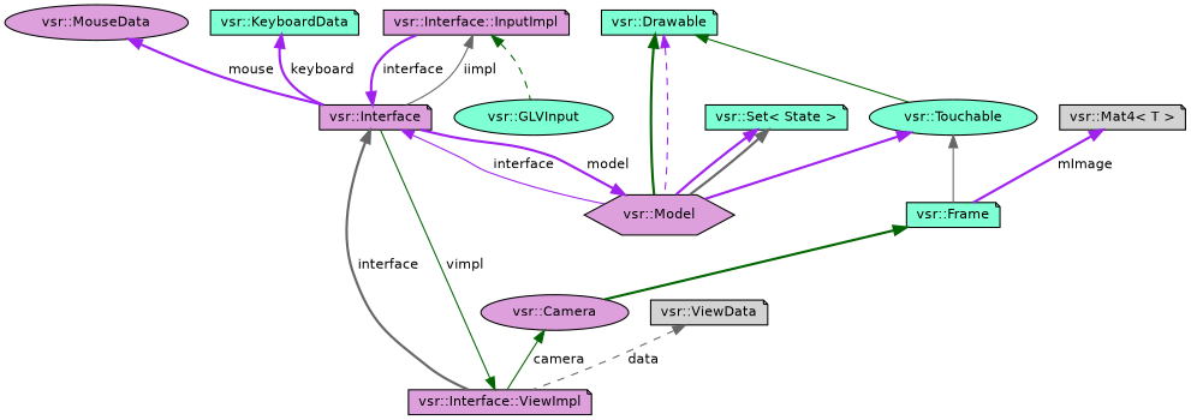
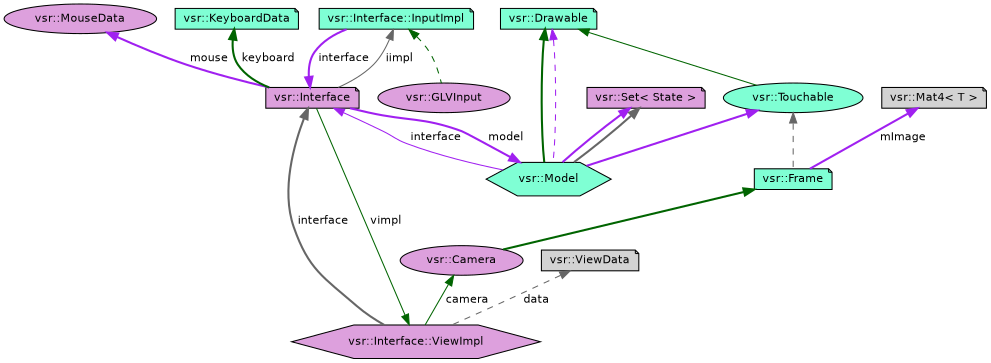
  digraph {
    node [color=black fillcolor=plum fontname=Helvetica fontsize=11 shape=note style=filled]
    edge [color=purple dir=back fontname=Helvetica fontsize=11 labelfontname=Helvetica labelfontsize=11 style=bold]
-   n1 [fillcolor=aquamarine fontcolor=black height=0.2 label="vsr::GLVInput" shape=ellipse width=0.4]
-   n2 [height=0.2 label="vsr::Interface::InputImpl" width=0.4]
+   n1 [fontcolor=black height=0.2 label="vsr::GLVInput" shape=ellipse width=0.4]
+   n2 [fillcolor=aquamarine height=0.2 label="vsr::Interface::InputImpl" width=0.4]
    n3 [height=0.2 label="vsr::Interface" width=0.4]
-   n4 [height=0.2 label="vsr::Model" shape=hexagon width=0.4]
-   n5 [height=0.2 label="vsr::Interface::ViewImpl" width=0.4]
+   n4 [fillcolor=aquamarine height=0.2 label="vsr::Model" shape=hexagon width=0.4]
+   n5 [height=0.2 label="vsr::Interface::ViewImpl" shape=hexagon width=0.4]
    n6 [height=0.2 label="vsr::MouseData" shape=ellipse width=0.4]
    n7 [fillcolor=aquamarine height=0.2 label="vsr::KeyboardData" width=0.4]
-   n8 [fillcolor=aquamarine height=0.2 label="vsr::Set\< State \>" width=0.4]
+   n8 [height=0.2 label="vsr::Set\< State \>" width=0.4]
    n9 [fillcolor=aquamarine height=0.2 label="vsr::Drawable" width=0.4]
    n10 [fillcolor=aquamarine height=0.2 label="vsr::Touchable" shape=ellipse width=0.4]
    n11 [fillcolor=aquamarine height=0.2 label="vsr::Frame" width=0.4]
    n12 [height=0.2 label="vsr::Camera" shape=ellipse width=0.4]
    n13 [fillcolor=lightgrey height=0.2 label="vsr::Mat4\< T \>" width=0.4]
    n14 [fillcolor=lightgrey height=0.2 label="vsr::ViewData" width=0.4]
    n2 -> n1 [color=darkgreen style=dashed]
    n2 -> n3 [color=gray40 label=" iimpl" style=solid]
    n3 -> n2 [label=" interface"]
    n3 -> n4 [label=" interface" style=solid]
    n3 -> n5 [color=gray40 label=" interface"]
    n4 -> n3 [label=" model"]
    n5 -> n3 [color=darkgreen label=" vimpl" style=solid]
    n6 -> n3 [label=" mouse"]
-   n7 -> n3 [label=" keyboard"]
+   n7 -> n3 [color=darkgreen label=" keyboard"]
    n8 -> n4
    n8 -> n4 [color=gray40]
    n9 -> n4 [color=darkgreen]
    n9 -> n4 [style=dashed]
    n9 -> n10 [color=darkgreen style=solid]
    n10 -> n4
-   n10 -> n11 [color=gray40 style=solid]
+   n10 -> n11 [color=gray40 style=dashed]
    n11 -> n12 [color=darkgreen]
    n12 -> n5 [color=darkgreen label=" camera" style=solid]
    n13 -> n11 [label=" mImage"]
    n14 -> n5 [color=gray40 label=" data" style=dashed]
  }
